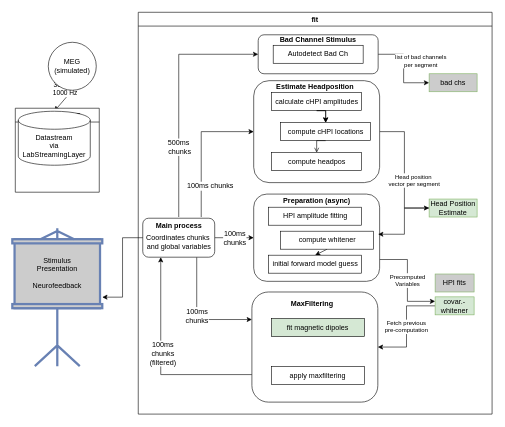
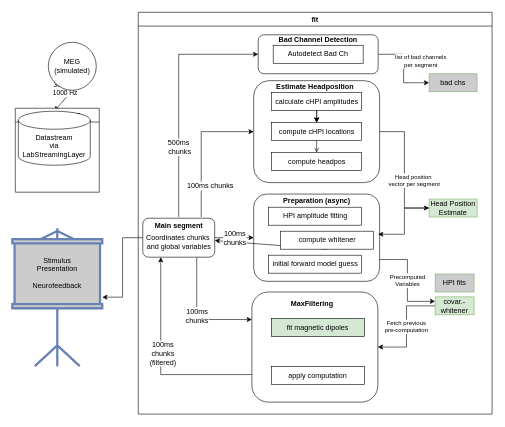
  <mxCell id="0" />
  <mxCell id="1" parent="0" />
  <mxCell id="2" value="fit" style="swimlane;startSize=23;" parent="1" vertex="1"><mxGeometry x="230" y="20" width="590" height="670" as="geometry" /></mxCell>
  <mxCell id="3" value="list of bad channels&lt;br style=&quot;font-size: 10px;&quot;&gt;per segment" style="edgeStyle=orthogonalEdgeStyle;rounded=0;orthogonalLoop=1;jettySize=auto;html=1;exitX=1;exitY=0.5;exitDx=0;exitDy=0;entryX=0;entryY=0.5;entryDx=0;entryDy=0;fontSize=10;" parent="2" source="4" target="24" edge="1"><mxGeometry x="-0.207" y="28" relative="1" as="geometry"><mxPoint as="offset" /></mxGeometry></mxCell>
  <mxCell id="4" value="" style="rounded=1;whiteSpace=wrap;html=1;" parent="2" vertex="1"><mxGeometry x="200" y="37.5" width="200" height="65" as="geometry" /></mxCell>
  <mxCell id="5" value="Autodetect Bad Ch" style="rounded=0;whiteSpace=wrap;html=1;" parent="2" vertex="1"><mxGeometry x="225" y="55" width="150" height="30" as="geometry" /></mxCell>
  <mxCell id="6" value="&lt;span style=&quot;color: rgb(0 , 0 , 0) ; font-family: &amp;#34;helvetica&amp;#34; ; font-size: 10px ; font-style: normal ; font-weight: 400 ; letter-spacing: normal ; text-align: center ; text-indent: 0px ; text-transform: none ; word-spacing: 0px ; background-color: rgb(255 , 255 , 255) ; display: inline ; float: none&quot;&gt;Precomputed&lt;/span&gt;&lt;br style=&quot;color: rgb(0 , 0 , 0) ; font-family: &amp;#34;helvetica&amp;#34; ; font-size: 10px ; font-style: normal ; font-weight: 400 ; letter-spacing: normal ; text-align: center ; text-indent: 0px ; text-transform: none ; word-spacing: 0px&quot;&gt;&lt;span style=&quot;color: rgb(0 , 0 , 0) ; font-family: &amp;#34;helvetica&amp;#34; ; font-size: 10px ; font-style: normal ; font-weight: 400 ; letter-spacing: normal ; text-align: center ; text-indent: 0px ; text-transform: none ; word-spacing: 0px ; background-color: rgb(255 , 255 , 255) ; display: inline ; float: none&quot;&gt;Variables&lt;/span&gt;" style="edgeStyle=orthogonalEdgeStyle;rounded=0;orthogonalLoop=1;jettySize=auto;html=1;exitX=1;exitY=0.75;exitDx=0;exitDy=0;entryX=0;entryY=0.25;entryDx=0;entryDy=0;fontSize=10;" parent="2" source="7" target="10" edge="1"><mxGeometry relative="1" as="geometry" /></mxCell>
  <mxCell id="7" value="" style="rounded=1;whiteSpace=wrap;html=1;" parent="2" vertex="1"><mxGeometry x="192.5" y="303.12" width="210" height="145.5" as="geometry" /></mxCell>
  <mxCell id="8" value="HPI amplitude fitting" style="rounded=0;whiteSpace=wrap;html=1;" parent="2" vertex="1"><mxGeometry x="217.5" y="325" width="155" height="30" as="geometry" /></mxCell>
  <mxCell id="9" value="Fetch previous&lt;br style=&quot;font-size: 10px;&quot;&gt;pre-computation" style="edgeStyle=orthogonalEdgeStyle;rounded=0;orthogonalLoop=1;jettySize=auto;html=1;exitX=0;exitY=0.5;exitDx=0;exitDy=0;entryX=1;entryY=0.5;entryDx=0;entryDy=0;fontSize=10;" parent="2" source="10" target="17" edge="1"><mxGeometry relative="1" as="geometry" /></mxCell>
  <mxCell id="10" value="covar.-whitener" style="rounded=0;whiteSpace=wrap;html=1;fillColor=#d5e8d4;strokeColor=#82b366;" parent="2" vertex="1"><mxGeometry x="495" y="474.5" width="65" height="30" as="geometry" /></mxCell>
  <mxCell id="11" value="HPI fits" style="rounded=0;whiteSpace=wrap;html=1;fillColor=#cccccc;strokeColor=#82b366;" parent="2" vertex="1"><mxGeometry x="495" y="436.38" width="65" height="30" as="geometry" /></mxCell>
- <mxCell id="12" style="edgeStyle=none;rounded=0;orthogonalLoop=1;jettySize=auto;html=1;exitX=0.5;exitY=1;exitDx=0;exitDy=0;entryX=0.5;entryY=0;entryDx=0;entryDy=0;fontSize=8;" parent="2" source="13" target="14" edge="1"><mxGeometry relative="1" as="geometry" /></mxCell>
+ <mxCell id="12" style="edgeStyle=none;rounded=0;orthogonalLoop=1;jettySize=auto;html=1;exitX=0.5;exitY=1;exitDx=0;exitDy=0;fontSize=8;" parent="2" source="13" target="36" edge="1"><mxGeometry relative="1" as="geometry" /></mxCell>
  <mxCell id="13" value="compute whitener" style="rounded=0;whiteSpace=wrap;html=1;" parent="2" vertex="1"><mxGeometry x="237.5" y="365" width="155" height="30" as="geometry" /></mxCell>
  <mxCell id="14" value="initial forward model guess" style="rounded=0;whiteSpace=wrap;html=1;" parent="2" vertex="1"><mxGeometry x="217.5" y="405" width="155" height="30" as="geometry" /></mxCell>
  <mxCell id="15" style="edgeStyle=orthogonalEdgeStyle;rounded=0;orthogonalLoop=1;jettySize=auto;html=1;exitX=0;exitY=0.75;exitDx=0;exitDy=0;entryX=0.25;entryY=1;entryDx=0;entryDy=0;fontSize=12;" parent="2" source="17" target="36" edge="1"><mxGeometry relative="1" as="geometry" /></mxCell>
  <mxCell id="16" value="100ms&lt;br&gt;chunks&lt;br&gt;(filtered)" style="edgeLabel;html=1;align=center;verticalAlign=middle;resizable=0;points=[];fontSize=12;" parent="15" vertex="1" connectable="0"><mxGeometry x="0.084" y="-2" relative="1" as="geometry"><mxPoint x="1" as="offset" /></mxGeometry></mxCell>
  <mxCell id="17" value="" style="rounded=1;whiteSpace=wrap;html=1;" parent="2" vertex="1"><mxGeometry x="189.5" y="466.38" width="210" height="183.62" as="geometry" /></mxCell>
  <mxCell id="18" value="Preparation (async)" style="text;html=1;strokeColor=none;fillColor=none;align=center;verticalAlign=middle;whiteSpace=wrap;rounded=0;fontSize=12;fontStyle=1" parent="2" vertex="1"><mxGeometry x="222.5" y="300" width="150" height="30" as="geometry" /></mxCell>
  <mxCell id="19" value="MaxFiltering" style="text;html=1;strokeColor=none;fillColor=none;align=center;verticalAlign=middle;whiteSpace=wrap;rounded=0;fontSize=12;fontStyle=1" parent="2" vertex="1"><mxGeometry x="214.5" y="472" width="150" height="30" as="geometry" /></mxCell>
  <mxCell id="20" style="edgeStyle=orthogonalEdgeStyle;rounded=0;orthogonalLoop=1;jettySize=auto;html=1;exitX=0;exitY=0.5;exitDx=0;exitDy=0;entryX=0.988;entryY=0.46;entryDx=0;entryDy=0;entryPerimeter=0;fontSize=12;" parent="2" source="21" target="7" edge="1"><mxGeometry relative="1" as="geometry" /></mxCell>
  <mxCell id="21" value="Head Position Estimate" style="rounded=0;whiteSpace=wrap;html=1;fillColor=#d5e8d4;strokeColor=#82b366;" parent="2" vertex="1"><mxGeometry x="485" y="311.38" width="80" height="30" as="geometry" /></mxCell>
  <mxCell id="22" value="Head position&amp;nbsp;&lt;br style=&quot;font-size: 10px;&quot;&gt;vector per segment" style="edgeStyle=orthogonalEdgeStyle;rounded=0;orthogonalLoop=1;jettySize=auto;html=1;exitX=1;exitY=0.5;exitDx=0;exitDy=0;entryX=0;entryY=0.5;entryDx=0;entryDy=0;fontSize=10;" parent="2" source="26" target="21" edge="1"><mxGeometry x="0.165" y="16" relative="1" as="geometry"><mxPoint as="offset" /></mxGeometry></mxCell>
  <mxCell id="23" style="edgeStyle=none;rounded=0;orthogonalLoop=1;jettySize=auto;html=1;exitX=0;exitY=0.25;exitDx=0;exitDy=0;fontSize=12;" parent="2" source="7" target="7" edge="1"><mxGeometry relative="1" as="geometry" /></mxCell>
  <mxCell id="24" value="bad chs" style="rounded=0;whiteSpace=wrap;html=1;fillColor=#cccccc;strokeColor=#82b366;" parent="2" vertex="1"><mxGeometry x="485" y="102.5" width="80" height="30" as="geometry" /></mxCell>
  <mxCell id="25" value="" style="group" parent="2" vertex="1" connectable="0"><mxGeometry x="192.5" y="114" width="210" height="170" as="geometry" /></mxCell>
  <mxCell id="26" value="" style="rounded=1;whiteSpace=wrap;html=1;" parent="25" vertex="1"><mxGeometry width="210" height="170" as="geometry" /></mxCell>
  <mxCell id="27" value="calculate cHPI amplitudes" style="rounded=0;whiteSpace=wrap;html=1;" parent="25" vertex="1"><mxGeometry x="30" y="20" width="150" height="30" as="geometry" /></mxCell>
- <mxCell id="28" value="compute cHPI locations" style="rounded=0;whiteSpace=wrap;html=1;" parent="25" vertex="1"><mxGeometry x="45" y="70" width="150" height="30" as="geometry" /></mxCell>
+ <mxCell id="28" value="compute cHPI locations" style="rounded=0;whiteSpace=wrap;html=1;" parent="25" vertex="1"><mxGeometry x="30" y="70" width="150" height="30" as="geometry" /></mxCell>
  <mxCell id="29" value="compute headpos" style="rounded=0;whiteSpace=wrap;html=1;" parent="25" vertex="1"><mxGeometry x="30" y="120" width="150" height="30" as="geometry" /></mxCell>
  <mxCell id="30" style="edgeStyle=orthogonalEdgeStyle;rounded=0;orthogonalLoop=1;jettySize=auto;html=1;exitX=0.5;exitY=1;exitDx=0;exitDy=0;entryX=0.5;entryY=0;entryDx=0;entryDy=0;" parent="25" source="27" target="28" edge="1"><mxGeometry relative="1" as="geometry" /></mxCell>
  <mxCell id="31" style="edgeStyle=orthogonalEdgeStyle;rounded=0;orthogonalLoop=1;jettySize=auto;html=1;exitX=0.5;exitY=1;exitDx=0;exitDy=0;entryX=0.5;entryY=0;entryDx=0;entryDy=0;" parent="25" source="27" target="28" edge="1"><mxGeometry relative="1" as="geometry" /></mxCell>
  <mxCell id="32" style="edgeStyle=orthogonalEdgeStyle;rounded=0;orthogonalLoop=1;jettySize=auto;html=1;exitX=0.5;exitY=1;exitDx=0;exitDy=0;entryX=0.5;entryY=0;entryDx=0;entryDy=0;endArrow=open;" parent="25" source="28" target="29" edge="1"><mxGeometry relative="1" as="geometry" /></mxCell>
  <mxCell id="33" value="Estimate Headposition" style="text;html=1;strokeColor=none;fillColor=none;align=center;verticalAlign=middle;whiteSpace=wrap;rounded=0;fontSize=12;fontStyle=1" parent="2" vertex="1"><mxGeometry x="219.5" y="110" width="150" height="30" as="geometry" /></mxCell>
  <mxCell id="34" value="100ms &lt;br&gt;chunks" style="edgeStyle=orthogonalEdgeStyle;rounded=0;orthogonalLoop=1;jettySize=auto;html=1;exitX=1;exitY=0.5;exitDx=0;exitDy=0;entryX=0;entryY=0.5;entryDx=0;entryDy=0;fontSize=12;" parent="2" source="36" target="7" edge="1"><mxGeometry relative="1" as="geometry" /></mxCell>
  <mxCell id="35" value="100ms&lt;br&gt;chunks" style="edgeStyle=orthogonalEdgeStyle;rounded=0;orthogonalLoop=1;jettySize=auto;html=1;exitX=0.75;exitY=1;exitDx=0;exitDy=0;entryX=0;entryY=0.25;entryDx=0;entryDy=0;fontSize=12;" parent="2" source="36" target="17" edge="1"><mxGeometry relative="1" as="geometry" /></mxCell>
  <mxCell id="36" value="&lt;br&gt;Coordinates chunks&amp;nbsp;&lt;br&gt;and global variables" style="rounded=1;whiteSpace=wrap;html=1;fontSize=12;" parent="2" vertex="1"><mxGeometry x="7.5" y="343.37" width="120" height="65" as="geometry" /></mxCell>
  <mxCell id="37" style="edgeStyle=orthogonalEdgeStyle;rounded=0;orthogonalLoop=1;jettySize=auto;html=1;exitX=0.5;exitY=0;exitDx=0;exitDy=0;entryX=0;entryY=0.5;entryDx=0;entryDy=0;fontSize=12;" parent="2" source="40" target="4" edge="1"><mxGeometry relative="1" as="geometry" /></mxCell>
  <mxCell id="38" value="500ms&amp;nbsp;&lt;br&gt;chunks" style="edgeLabel;html=1;align=center;verticalAlign=middle;resizable=0;points=[];fontSize=12;" parent="37" vertex="1" connectable="0"><mxGeometry x="-0.419" relative="1" as="geometry"><mxPoint x="1" as="offset" /></mxGeometry></mxCell>
  <mxCell id="39" value="100ms chunks" style="edgeStyle=orthogonalEdgeStyle;rounded=0;orthogonalLoop=1;jettySize=auto;html=1;exitX=0.75;exitY=0;exitDx=0;exitDy=0;entryX=0;entryY=0.5;entryDx=0;entryDy=0;fontSize=12;" parent="2" source="40" target="26" edge="1"><mxGeometry x="-0.553" y="-15" relative="1" as="geometry"><mxPoint as="offset" /></mxGeometry></mxCell>
- <mxCell id="40" value="Main process" style="text;html=1;strokeColor=none;fillColor=none;align=center;verticalAlign=middle;whiteSpace=wrap;rounded=0;fontSize=12;fontStyle=1" parent="2" vertex="1"><mxGeometry x="-7.5" y="341.38" width="150" height="30" as="geometry" /></mxCell>
- <mxCell id="41" value="Bad Channel Stimulus" style="text;html=1;strokeColor=none;fillColor=none;align=center;verticalAlign=middle;whiteSpace=wrap;rounded=0;fontSize=12;fontStyle=1" parent="2" vertex="1"><mxGeometry x="225" y="31" width="150" height="30" as="geometry" /></mxCell>
+ <mxCell id="40" value="Main segment" style="text;html=1;strokeColor=none;fillColor=none;align=center;verticalAlign=middle;whiteSpace=wrap;rounded=0;fontSize=12;fontStyle=1" parent="2" vertex="1"><mxGeometry x="-7.5" y="341.38" width="150" height="30" as="geometry" /></mxCell>
+ <mxCell id="41" value="Bad Channel Detection" style="text;html=1;strokeColor=none;fillColor=none;align=center;verticalAlign=middle;whiteSpace=wrap;rounded=0;fontSize=12;fontStyle=1" parent="2" vertex="1"><mxGeometry x="225" y="31" width="150" height="30" as="geometry" /></mxCell>
  <mxCell id="42" value="fit magnetic dipoles" style="rounded=0;whiteSpace=wrap;html=1;fillColor=#d5e8d4;" parent="2" vertex="1"><mxGeometry x="222" y="510.76" width="155" height="30" as="geometry" /></mxCell>
- <mxCell id="43" value="apply maxfiltering" style="rounded=0;whiteSpace=wrap;html=1;" parent="2" vertex="1"><mxGeometry x="222" y="590.76" width="155" height="30" as="geometry" /></mxCell>
+ <mxCell id="43" value="apply computation" style="rounded=0;whiteSpace=wrap;html=1;" parent="2" vertex="1"><mxGeometry x="222" y="590.76" width="155" height="30" as="geometry" /></mxCell>
  <mxCell id="44" value="" style="endArrow=classic;html=1;rounded=0;entryX=0.5;entryY=0;entryDx=0;entryDy=0;entryPerimeter=0;exitX=0.5;exitY=1;exitDx=0;exitDy=0;" parent="1" source="48" target="47" edge="1"><mxGeometry width="50" height="50" relative="1" as="geometry"><mxPoint x="-70" y="205" as="sourcePoint" /><mxPoint x="-10" y="240" as="targetPoint" /></mxGeometry></mxCell>
  <mxCell id="45" value="306 chs&lt;br&gt;1000 Hz" style="edgeLabel;html=1;align=center;verticalAlign=middle;resizable=0;points=[];" parent="44" vertex="1" connectable="0"><mxGeometry x="-0.222" y="-1" relative="1" as="geometry"><mxPoint y="-16" as="offset" /></mxGeometry></mxCell>
  <mxCell id="46" value="Recording PC" style="swimlane;" parent="1" vertex="1"><mxGeometry x="25" y="180" width="140" height="140" as="geometry" /></mxCell>
  <mxCell id="47" value="Datastream&lt;br&gt;via &lt;br&gt;LabStreamingLayer" style="shape=cylinder3;whiteSpace=wrap;html=1;boundedLbl=1;backgroundOutline=1;size=15;" parent="46" vertex="1"><mxGeometry x="5" y="5" width="120" height="90" as="geometry" /></mxCell>
  <mxCell id="48" value="MEG&lt;br&gt;(simulated)" style="ellipse;whiteSpace=wrap;html=1;" parent="1" vertex="1"><mxGeometry x="80" y="70" width="80" height="80" as="geometry" /></mxCell>
  <mxCell id="49" value="" style="fontColor=#0066CC;verticalAlign=top;verticalLabelPosition=bottom;labelPosition=center;align=center;html=1;outlineConnect=0;fillColor=#CCCCCC;strokeColor=#6881B3;gradientColor=none;gradientDirection=north;strokeWidth=2;shape=mxgraph.networks.video_projector_screen;" parent="1" vertex="1"><mxGeometry x="20" y="380" width="150" height="230" as="geometry" /></mxCell>
  <mxCell id="50" value="Stimulus Presentation&lt;br&gt;&lt;br&gt;Neurofeedback" style="text;html=1;strokeColor=none;fillColor=none;align=center;verticalAlign=middle;whiteSpace=wrap;rounded=0;" parent="1" vertex="1"><mxGeometry x="65" y="440" width="60" height="30" as="geometry" /></mxCell>
  <mxCell id="51" style="edgeStyle=orthogonalEdgeStyle;rounded=0;orthogonalLoop=1;jettySize=auto;html=1;exitX=0;exitY=0.5;exitDx=0;exitDy=0;fontSize=12;" parent="1" source="36" target="49" edge="1"><mxGeometry relative="1" as="geometry" /></mxCell>
